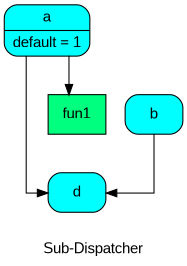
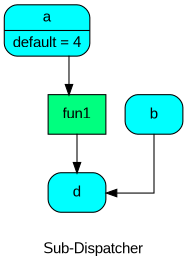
  digraph {
    fontname="Liberation Sans"
    label="Sub-Dispatcher"
    splines=ortho
    node [fillcolor=cyan fontname="Liberation Sans" shape=Mrecord style=filled]
    edge [fontname="Liberation Sans"]
    n1 [label="{ d  }"]
-   n2 [label="{ a | default = 1 }"]
+   n2 [label="{ a | default = 4 }"]
    n3 [fillcolor=springgreen label="{ fun1  }" shape=record]
    n4 [label="{ b  }"]
    n2 -> n3
-   n2 -> n1
+   n3 -> n1
    n4 -> n1
  }
